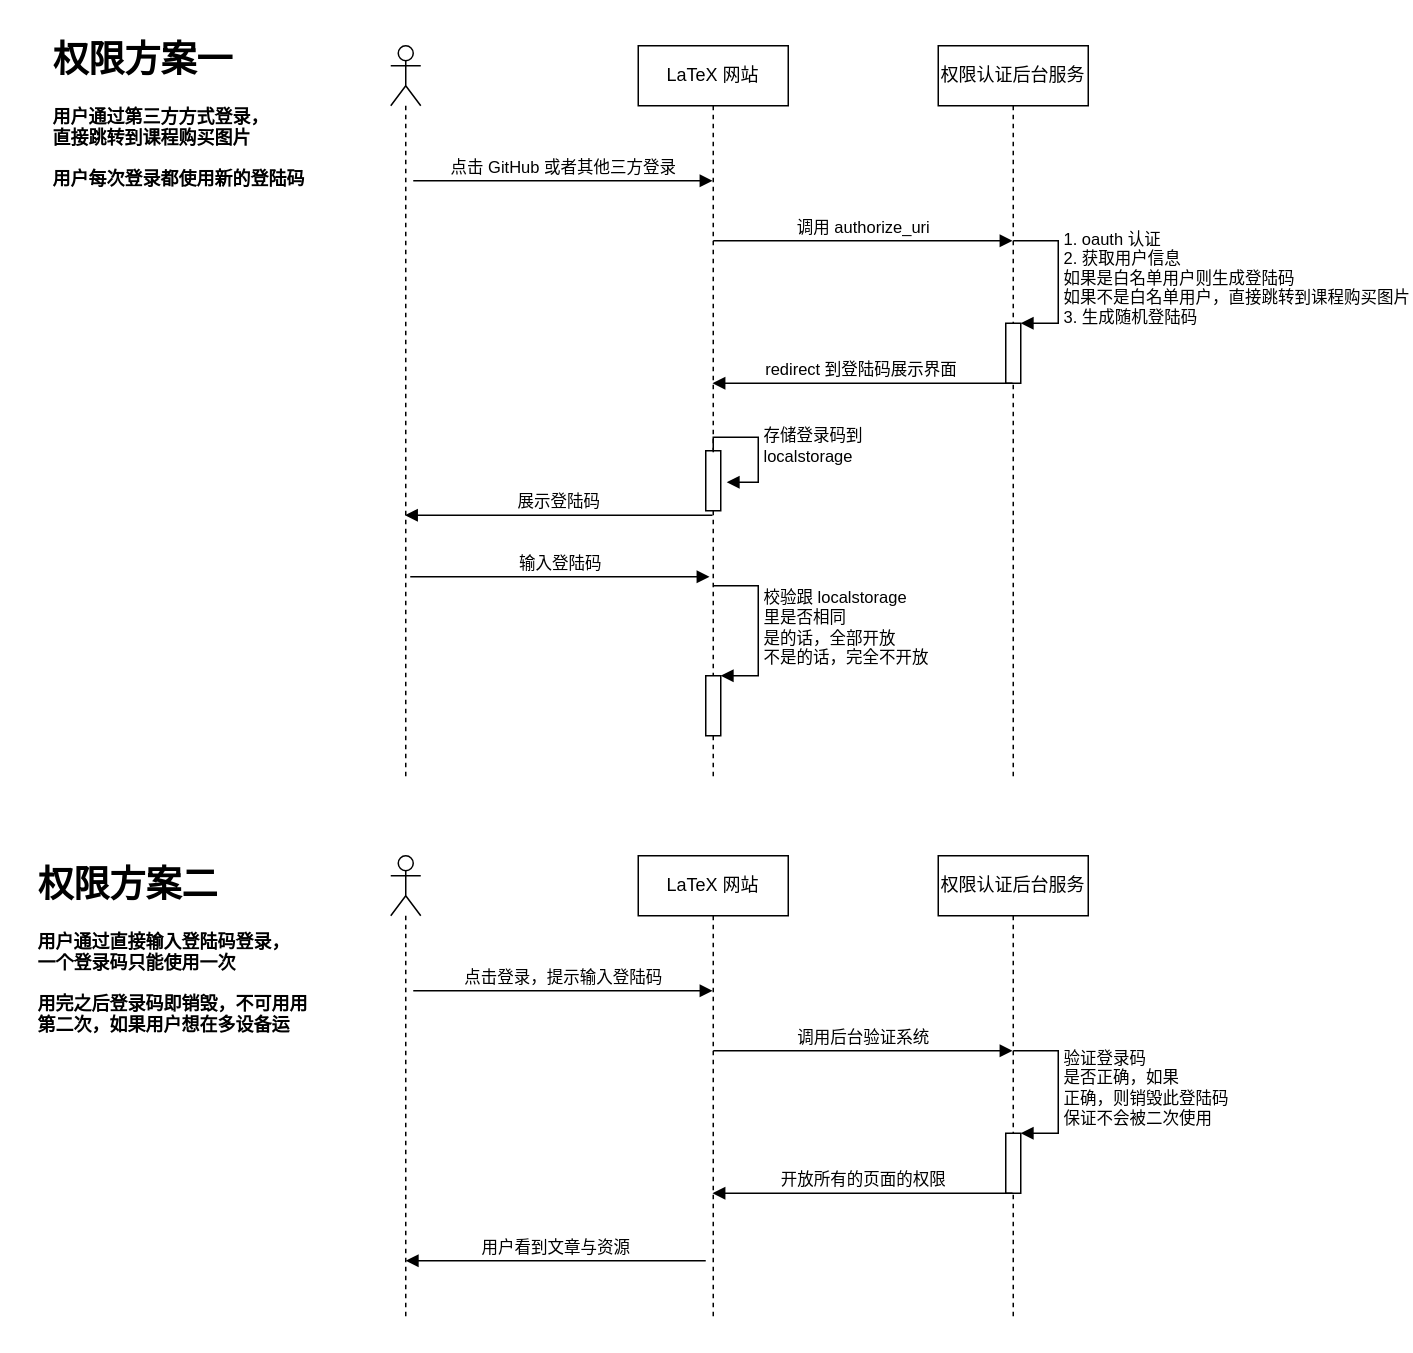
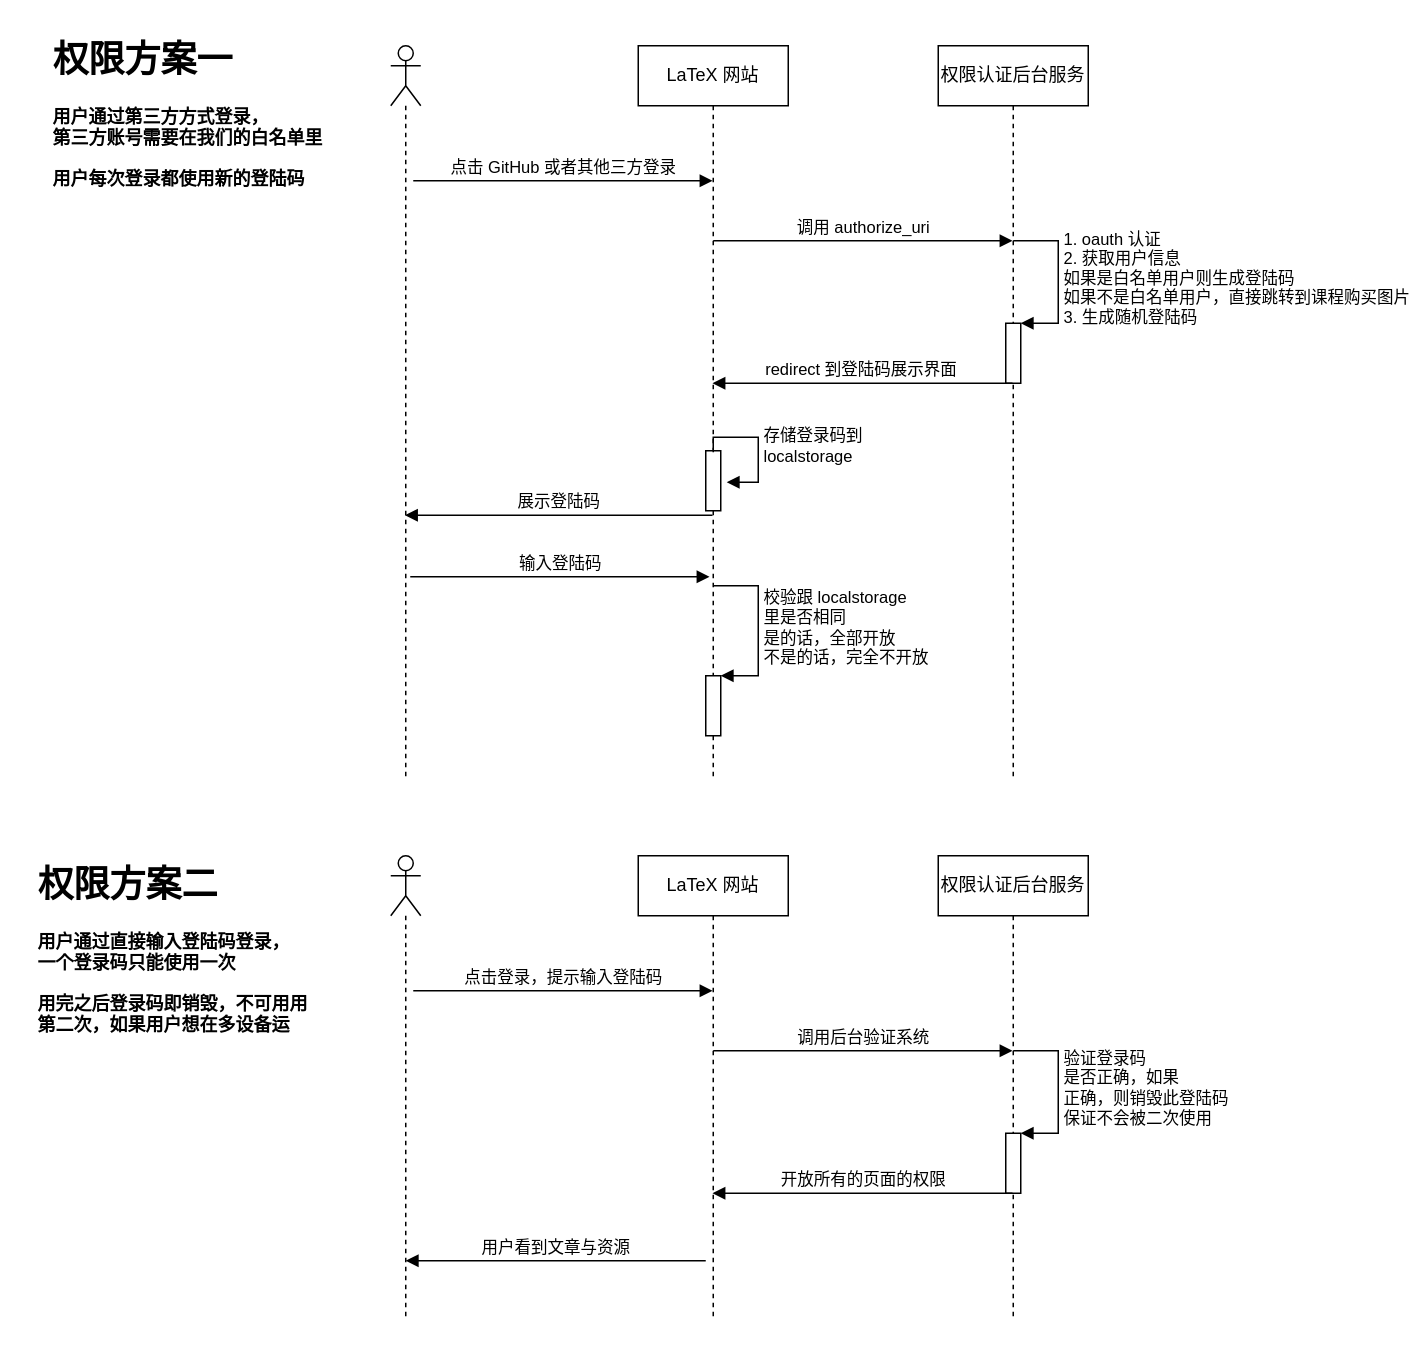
  <mxCell id="0" />
  <mxCell id="1" parent="0" />
  <mxCell id="2" value="" style="shape=umlLifeline;participant=umlActor;perimeter=lifelinePerimeter;whiteSpace=wrap;html=1;container=1;collapsible=0;recursiveResize=0;verticalAlign=top;spacingTop=36;outlineConnect=0;" parent="1" vertex="1"><mxGeometry x="260" y="30" width="20" height="490" as="geometry" /></mxCell>
  <mxCell id="3" value="点击 GitHub 或者其他三方登录" style="html=1;verticalAlign=bottom;endArrow=block;rounded=0;" parent="2" edge="1"><mxGeometry width="80" relative="1" as="geometry"><mxPoint x="15" y="90" as="sourcePoint" /><mxPoint x="214.5" y="90" as="targetPoint" /><Array as="points"><mxPoint x="85" y="90" /><mxPoint x="135" y="90" /></Array></mxGeometry></mxCell>
  <mxCell id="4" value="输入登陆码" style="html=1;verticalAlign=bottom;endArrow=block;rounded=0;" parent="2" edge="1"><mxGeometry width="80" relative="1" as="geometry"><mxPoint x="13" y="354" as="sourcePoint" /><mxPoint x="212.5" y="354" as="targetPoint" /></mxGeometry></mxCell>
  <mxCell id="5" value="LaTeX 网站" style="shape=umlLifeline;perimeter=lifelinePerimeter;whiteSpace=wrap;html=1;container=1;collapsible=0;recursiveResize=0;outlineConnect=0;" parent="1" vertex="1"><mxGeometry x="425" y="30" width="100" height="490" as="geometry" /></mxCell>
  <mxCell id="6" value="调用&amp;nbsp;authorize_uri" style="html=1;verticalAlign=bottom;endArrow=block;rounded=0;" parent="5" target="11" edge="1"><mxGeometry width="80" relative="1" as="geometry"><mxPoint x="50" y="130" as="sourcePoint" /><mxPoint x="130" y="130" as="targetPoint" /></mxGeometry></mxCell>
  <mxCell id="7" value="" style="html=1;points=[];perimeter=orthogonalPerimeter;" parent="5" vertex="1"><mxGeometry x="45" y="270" width="10" height="40" as="geometry" /></mxCell>
  <mxCell id="8" value="存储登录码到&lt;br&gt;localstorage" style="edgeStyle=orthogonalEdgeStyle;html=1;align=left;spacingLeft=2;endArrow=block;rounded=0;entryX=1;entryY=0;" parent="5" edge="1"><mxGeometry relative="1" as="geometry"><mxPoint x="50" y="271" as="sourcePoint" /><Array as="points"><mxPoint x="50" y="261" /><mxPoint x="80" y="261" /><mxPoint x="80" y="291" /></Array><mxPoint x="59" y="291" as="targetPoint" /></mxGeometry></mxCell>
  <mxCell id="9" value="" style="html=1;points=[];perimeter=orthogonalPerimeter;" parent="5" vertex="1"><mxGeometry x="45" y="420" width="10" height="40" as="geometry" /></mxCell>
  <mxCell id="10" value="校验跟 localstorage&lt;br&gt;里是否相同&lt;br&gt;是的话，全部开放&lt;br&gt;不是的话，完全不开放" style="edgeStyle=orthogonalEdgeStyle;html=1;align=left;spacingLeft=2;endArrow=block;rounded=0;entryX=1;entryY=0;" parent="5" target="9" edge="1"><mxGeometry relative="1" as="geometry"><mxPoint x="50" y="360" as="sourcePoint" /><Array as="points"><mxPoint x="80" y="360" /></Array></mxGeometry></mxCell>
  <mxCell id="11" value="&lt;span style=&quot;text-align: left&quot;&gt;权限认证后台服务&lt;/span&gt;" style="shape=umlLifeline;perimeter=lifelinePerimeter;whiteSpace=wrap;html=1;container=1;collapsible=0;recursiveResize=0;outlineConnect=0;" parent="1" vertex="1"><mxGeometry x="625" y="30" width="100" height="490" as="geometry" /></mxCell>
  <mxCell id="12" value="" style="html=1;points=[];perimeter=orthogonalPerimeter;" parent="11" vertex="1"><mxGeometry x="45" y="185" width="10" height="40" as="geometry" /></mxCell>
  <mxCell id="13" value="1. oauth 认证&lt;br&gt;2. 获取用户信息&lt;br&gt;如果是白名单用户则生成登陆码&lt;br&gt;如果不是白名单用户，直接跳转到课程购买图片&lt;br&gt;3. 生成随机登陆码" style="edgeStyle=orthogonalEdgeStyle;html=1;align=left;spacingLeft=2;endArrow=block;rounded=0;entryX=1;entryY=0;" parent="11" target="12" edge="1"><mxGeometry relative="1" as="geometry"><mxPoint x="50" y="130" as="sourcePoint" /><Array as="points"><mxPoint x="80" y="130" /></Array></mxGeometry></mxCell>
  <mxCell id="14" value="redirect 到登陆码展示界面&amp;nbsp;" style="html=1;verticalAlign=bottom;endArrow=block;rounded=0;" parent="1" edge="1"><mxGeometry width="80" relative="1" as="geometry"><mxPoint x="674.5" y="255" as="sourcePoint" /><mxPoint x="474.5" y="255" as="targetPoint" /></mxGeometry></mxCell>
  <mxCell id="15" value="展示登陆码" style="html=1;verticalAlign=bottom;endArrow=block;rounded=0;" parent="1" edge="1"><mxGeometry width="80" relative="1" as="geometry"><mxPoint x="474.5" y="343" as="sourcePoint" /><mxPoint x="269.5" y="343" as="targetPoint" /></mxGeometry></mxCell>
- <mxCell id="16" value="&lt;h1&gt;权限方案一&lt;/h1&gt;&lt;p&gt;&lt;span style=&quot;font-weight: 700&quot;&gt;用户通过第三方方式登录，&lt;/span&gt;&lt;br style=&quot;padding: 0px ; margin: 0px ; font-weight: 700&quot;&gt;&lt;span style=&quot;font-weight: 700&quot;&gt;直接跳转到课程购买图片&lt;/span&gt;&lt;br&gt;&lt;/p&gt;&lt;p&gt;&lt;b&gt;用户每次登录都使用新的登陆码&lt;/b&gt;&lt;/p&gt;&lt;p style=&quot;text-align: center&quot;&gt;&lt;b&gt;&lt;br&gt;&lt;/b&gt;&lt;/p&gt;" style="text;html=1;strokeColor=none;fillColor=none;spacing=5;spacingTop=-20;whiteSpace=wrap;overflow=hidden;rounded=0;" vertex="1" parent="1"><mxGeometry x="30" y="20" width="190" height="120" as="geometry" /></mxCell>
+ <mxCell id="16" value="&lt;h1&gt;权限方案一&lt;/h1&gt;&lt;p&gt;&lt;span style=&quot;font-weight: 700&quot;&gt;用户通过第三方方式登录，&lt;/span&gt;&lt;br style=&quot;padding: 0px ; margin: 0px ; font-weight: 700&quot;&gt;&lt;span style=&quot;font-weight: 700&quot;&gt;第三方账号需要在我们的白名单里&lt;/span&gt;&lt;br&gt;&lt;/p&gt;&lt;p&gt;&lt;b&gt;用户每次登录都使用新的登陆码&lt;/b&gt;&lt;/p&gt;&lt;p style=&quot;text-align: center&quot;&gt;&lt;b&gt;&lt;br&gt;&lt;/b&gt;&lt;/p&gt;" style="text;html=1;strokeColor=none;fillColor=none;spacing=5;spacingTop=-20;whiteSpace=wrap;overflow=hidden;rounded=0;" vertex="1" parent="1"><mxGeometry x="30" y="20" width="190" height="120" as="geometry" /></mxCell>
  <mxCell id="17" value="" style="shape=umlLifeline;participant=umlActor;perimeter=lifelinePerimeter;whiteSpace=wrap;html=1;container=1;collapsible=0;recursiveResize=0;verticalAlign=top;spacingTop=36;outlineConnect=0;" vertex="1" parent="1"><mxGeometry x="260" y="570" width="20" height="310" as="geometry" /></mxCell>
  <mxCell id="18" value="点击登录，提示输入登陆码" style="html=1;verticalAlign=bottom;endArrow=block;rounded=0;" edge="1" parent="17"><mxGeometry width="80" relative="1" as="geometry"><mxPoint x="15" y="90" as="sourcePoint" /><mxPoint x="214.5" y="90" as="targetPoint" /><Array as="points"><mxPoint x="85" y="90" /><mxPoint x="135" y="90" /></Array></mxGeometry></mxCell>
  <mxCell id="19" value="LaTeX 网站" style="shape=umlLifeline;perimeter=lifelinePerimeter;whiteSpace=wrap;html=1;container=1;collapsible=0;recursiveResize=0;outlineConnect=0;" vertex="1" parent="1"><mxGeometry x="425" y="570" width="100" height="310" as="geometry" /></mxCell>
  <mxCell id="20" value="调用后台验证系统" style="html=1;verticalAlign=bottom;endArrow=block;rounded=0;" edge="1" parent="19" target="21"><mxGeometry width="80" relative="1" as="geometry"><mxPoint x="50" y="130" as="sourcePoint" /><mxPoint x="130" y="130" as="targetPoint" /></mxGeometry></mxCell>
  <mxCell id="21" value="&lt;span style=&quot;text-align: left&quot;&gt;权限认证后台服务&lt;/span&gt;" style="shape=umlLifeline;perimeter=lifelinePerimeter;whiteSpace=wrap;html=1;container=1;collapsible=0;recursiveResize=0;outlineConnect=0;" vertex="1" parent="1"><mxGeometry x="625" y="570" width="100" height="310" as="geometry" /></mxCell>
  <mxCell id="22" value="" style="html=1;points=[];perimeter=orthogonalPerimeter;" vertex="1" parent="21"><mxGeometry x="45" y="185" width="10" height="40" as="geometry" /></mxCell>
  <mxCell id="23" value="验证登录码&lt;br&gt;是否正确，如果&lt;br&gt;正确，则销毁此登陆码&lt;br&gt;保证不会被二次使用" style="edgeStyle=orthogonalEdgeStyle;html=1;align=left;spacingLeft=2;endArrow=block;rounded=0;entryX=1;entryY=0;" edge="1" parent="21" target="22"><mxGeometry relative="1" as="geometry"><mxPoint x="50" y="130" as="sourcePoint" /><Array as="points"><mxPoint x="80" y="130" /></Array></mxGeometry></mxCell>
  <mxCell id="24" value="开放所有的页面的权限" style="html=1;verticalAlign=bottom;endArrow=block;rounded=0;" edge="1" parent="1"><mxGeometry width="80" relative="1" as="geometry"><mxPoint x="674.5" y="795" as="sourcePoint" /><mxPoint x="474.5" y="795" as="targetPoint" /></mxGeometry></mxCell>
  <mxCell id="25" value="用户看到文章与资源" style="html=1;verticalAlign=bottom;endArrow=block;rounded=0;" edge="1" parent="1"><mxGeometry width="80" relative="1" as="geometry"><mxPoint x="470" y="840" as="sourcePoint" /><mxPoint x="270" y="840" as="targetPoint" /><mxPoint as="offset" /></mxGeometry></mxCell>
  <mxCell id="26" value="&lt;h1&gt;权限方案二&lt;/h1&gt;&lt;p&gt;&lt;span style=&quot;font-weight: 700&quot;&gt;用户通过直接输入登陆码登录，&lt;/span&gt;&lt;br style=&quot;padding: 0px ; margin: 0px ; font-weight: 700&quot;&gt;&lt;b&gt;一个登录码只能使用一次&lt;/b&gt;&lt;/p&gt;&lt;p&gt;&lt;b&gt;用完之后登录码即销毁，不可用用第二次，如果用户想在多设备运行，需要多个机器码&lt;/b&gt;&lt;/p&gt;&lt;p style=&quot;text-align: center&quot;&gt;&lt;b&gt;&lt;br&gt;&lt;/b&gt;&lt;/p&gt;" style="text;html=1;strokeColor=none;fillColor=none;spacing=5;spacingTop=-20;whiteSpace=wrap;overflow=hidden;rounded=0;" vertex="1" parent="1"><mxGeometry x="20" y="570" width="190" height="120" as="geometry" /></mxCell>
